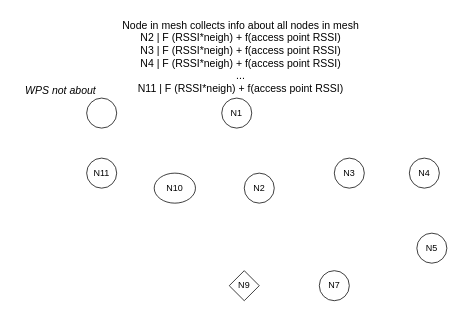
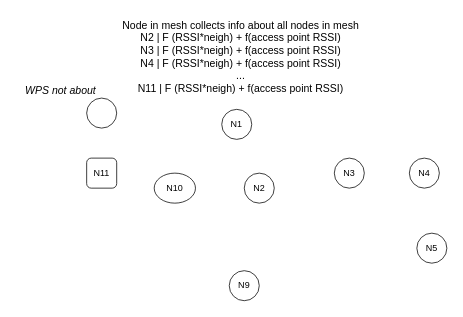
  <mxCell id="0" />
  <mxCell id="1" parent="0" />
- <mxCell id="2" value="N11" style="ellipse;whiteSpace=wrap;html=1;aspect=fixed;" parent="1" vertex="1"><mxGeometry x="115" y="210" width="40" height="40" as="geometry" /></mxCell>
- <mxCell id="3" value="N9" style="rhombus;whiteSpace=wrap;html=1;aspect=fixed;" parent="1" vertex="1"><mxGeometry x="305" y="360" width="40" height="40" as="geometry" /></mxCell>
- <mxCell id="4" value="N7" style="ellipse;whiteSpace=wrap;html=1;aspect=fixed;" parent="1" vertex="1"><mxGeometry x="425" y="360" width="40" height="40" as="geometry" /></mxCell>
- <mxCell id="5" value="N1" style="ellipse;whiteSpace=wrap;html=1;aspect=fixed;" parent="1" vertex="1"><mxGeometry x="295" y="130" width="40" height="40" as="geometry" /></mxCell>
+ <mxCell id="2" value="N11" style="whiteSpace=wrap;html=1;aspect=fixed;rounded=1;" parent="1" vertex="1"><mxGeometry x="115" y="210" width="40" height="40" as="geometry" /></mxCell>
+ <mxCell id="3" value="N9" style="ellipse;whiteSpace=wrap;html=1;aspect=fixed;" parent="1" vertex="1"><mxGeometry x="305" y="360" width="40" height="40" as="geometry" /></mxCell>
+ <mxCell id="5" value="N1" style="ellipse;whiteSpace=wrap;html=1;aspect=fixed;" parent="1" vertex="1"><mxGeometry x="295" y="145" width="40" height="40" as="geometry" /></mxCell>
  <mxCell id="6" value="N3" style="ellipse;whiteSpace=wrap;html=1;aspect=fixed;" parent="1" vertex="1"><mxGeometry x="445" y="210" width="40" height="40" as="geometry" /></mxCell>
  <mxCell id="7" value="N10" style="ellipse;whiteSpace=wrap;html=1;aspect=fixed;" parent="1" vertex="1"><mxGeometry x="205" y="230" width="55" height="40" as="geometry" /></mxCell>
  <mxCell id="8" value="N5" style="ellipse;whiteSpace=wrap;html=1;aspect=fixed;" parent="1" vertex="1"><mxGeometry x="555" y="310" width="40" height="40" as="geometry" /></mxCell>
  <mxCell id="9" value="N4" style="ellipse;whiteSpace=wrap;html=1;aspect=fixed;" parent="1" vertex="1"><mxGeometry x="545" y="210" width="40" height="40" as="geometry" /></mxCell>
  <mxCell id="10" value="N2" style="ellipse;whiteSpace=wrap;html=1;aspect=fixed;" parent="1" vertex="1"><mxGeometry x="325" y="230" width="40" height="40" as="geometry" /></mxCell>
  <mxCell id="11" value="" style="ellipse;whiteSpace=wrap;html=1;aspect=fixed;" parent="1" vertex="1"><mxGeometry x="115" y="130" width="40" height="40" as="geometry" /></mxCell>
  <mxCell id="12" value="WPS not about" style="text;html=1;align=center;verticalAlign=middle;resizable=0;points=[];autosize=1;strokeColor=none;fillColor=none;fontSize=14;fontStyle=2" parent="1" vertex="1"><mxGeometry x="20" y="110" width="120" height="20" as="geometry" /></mxCell>
  <mxCell id="13" value="Node in mesh collects info about all nodes in mesh&lt;br style=&quot;font-size: 14px;&quot;&gt;N2 | F (RSSI*neigh) + f(access point RSSI)&lt;br style=&quot;font-size: 14px;&quot;&gt;N3 | F (RSSI*neigh) + f(access point RSSI)&lt;br style=&quot;font-size: 14px;&quot;&gt;N4 | F (RSSI*neigh) + f(access point RSSI)&lt;br style=&quot;font-size: 14px;&quot;&gt;...&lt;br style=&quot;font-size: 14px;&quot;&gt;N11 | F (RSSI*neigh) + f(access point RSSI)" style="text;html=1;align=center;verticalAlign=middle;resizable=0;points=[];autosize=1;strokeColor=none;fillColor=none;fontSize=14;" parent="1" vertex="1"><mxGeometry x="155" y="20" width="330" height="110" as="geometry" /></mxCell>
